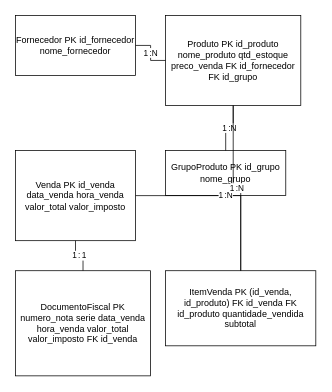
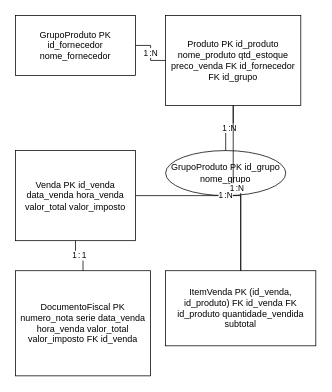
  <mxCell id="0" />
  <mxCell id="1" parent="0" />
- <mxCell id="2" value="Fornecedor PK id_fornecedor nome_fornecedor" style="rounded=0;whiteSpace=wrap;html=1;strokeColor=#000000;fillColor=#ffffff" vertex="1" parent="1"><mxGeometry x="20" y="20" width="160" height="80" as="geometry" /></mxCell>
- <mxCell id="3" value="GrupoProduto PK id_grupo nome_grupo" style="rounded=0;whiteSpace=wrap;html=1;strokeColor=#000000;fillColor=#ffffff" vertex="1" parent="1"><mxGeometry x="220" y="200" width="160" height="60" as="geometry" /></mxCell>
+ <mxCell id="2" value="GrupoProduto PK id_fornecedor nome_fornecedor" style="rounded=0;whiteSpace=wrap;html=1;strokeColor=#000000;fillColor=#ffffff" vertex="1" parent="1"><mxGeometry x="20" y="20" width="160" height="80" as="geometry" /></mxCell>
+ <mxCell id="3" value="GrupoProduto PK id_grupo nome_grupo" style="ellipse;whiteSpace=wrap;html=1;strokeColor=#000000;fillColor=#ffffff;" vertex="1" parent="1"><mxGeometry x="220" y="200" width="160" height="60" as="geometry" /></mxCell>
  <mxCell id="4" value="Produto PK id_produto nome_produto qtd_estoque preco_venda FK id_fornecedor FK id_grupo" style="rounded=0;whiteSpace=wrap;html=1;strokeColor=#000000;fillColor=#ffffff" vertex="1" parent="1"><mxGeometry x="220" y="20" width="180" height="120" as="geometry" /></mxCell>
  <mxCell id="5" value="Venda PK id_venda data_venda hora_venda valor_total valor_imposto" style="rounded=0;whiteSpace=wrap;html=1;strokeColor=#000000;fillColor=#ffffff" vertex="1" parent="1"><mxGeometry x="20" y="200" width="160" height="120" as="geometry" /></mxCell>
  <mxCell id="6" value="ItemVenda PK (id_venda, id_produto) FK id_venda FK id_produto quantidade_vendida subtotal" style="rounded=0;whiteSpace=wrap;html=1;strokeColor=#000000;fillColor=#ffffff" vertex="1" parent="1"><mxGeometry x="220" y="360" width="200" height="100" as="geometry" /></mxCell>
  <mxCell id="7" value="DocumentoFiscal PK numero_nota serie data_venda hora_venda valor_total valor_imposto FK id_venda" style="rounded=0;whiteSpace=wrap;html=1;strokeColor=#000000;fillColor=#ffffff" vertex="1" parent="1"><mxGeometry x="20" y="360" width="180" height="140" as="geometry" /></mxCell>
  <mxCell id="8" value="1 :N" style="edgeStyle=orthogonalEdgeStyle;rounded=0;html=1;strokeColor=#000000;endArrow=none;" edge="1" parent="1" source="2" target="4"><mxGeometry relative="1" as="geometry" /></mxCell>
  <mxCell id="9" value="1 :N" style="edgeStyle=orthogonalEdgeStyle;rounded=0;html=1;strokeColor=#000000;endArrow=none;" edge="1" parent="1" source="3" target="4"><mxGeometry relative="1" as="geometry" /></mxCell>
  <mxCell id="10" value="1 :N" style="edgeStyle=orthogonalEdgeStyle;rounded=0;html=1;strokeColor=#000000;endArrow=none;" edge="1" parent="1" source="5" target="6"><mxGeometry relative="1" as="geometry" /></mxCell>
  <mxCell id="11" value="1 :N" style="edgeStyle=orthogonalEdgeStyle;rounded=0;html=1;strokeColor=#000000;endArrow=none;" edge="1" parent="1" source="4" target="6"><mxGeometry relative="1" as="geometry" /></mxCell>
  <mxCell id="12" value="1 : 1" style="edgeStyle=orthogonalEdgeStyle;rounded=0;html=1;strokeColor=#000000;endArrow=none;" edge="1" parent="1" source="5" target="7"><mxGeometry relative="1" as="geometry" /></mxCell>
